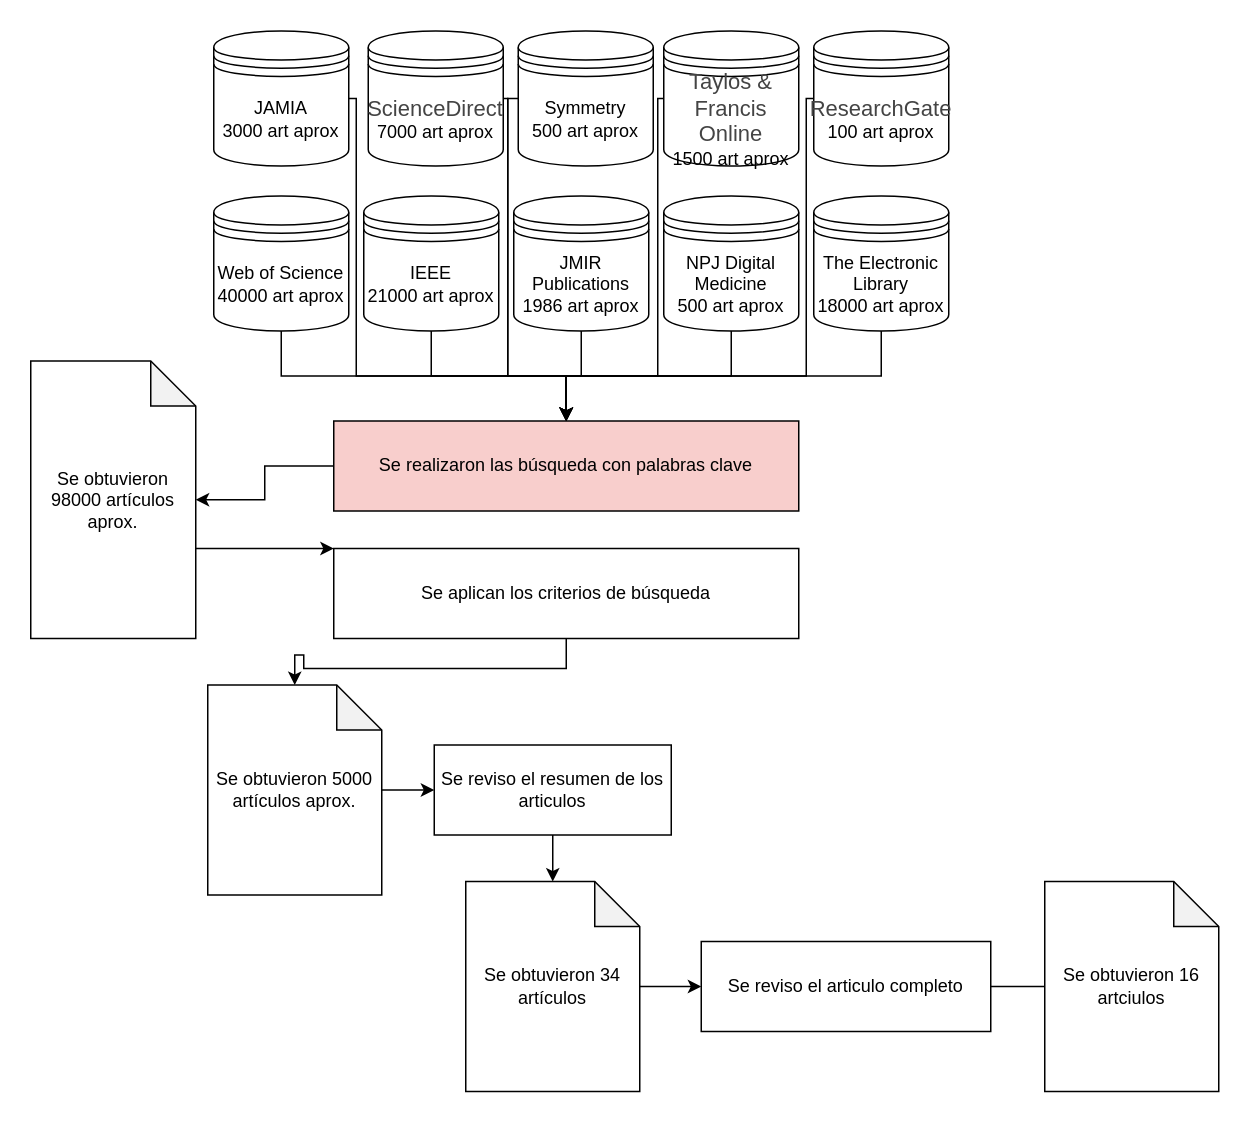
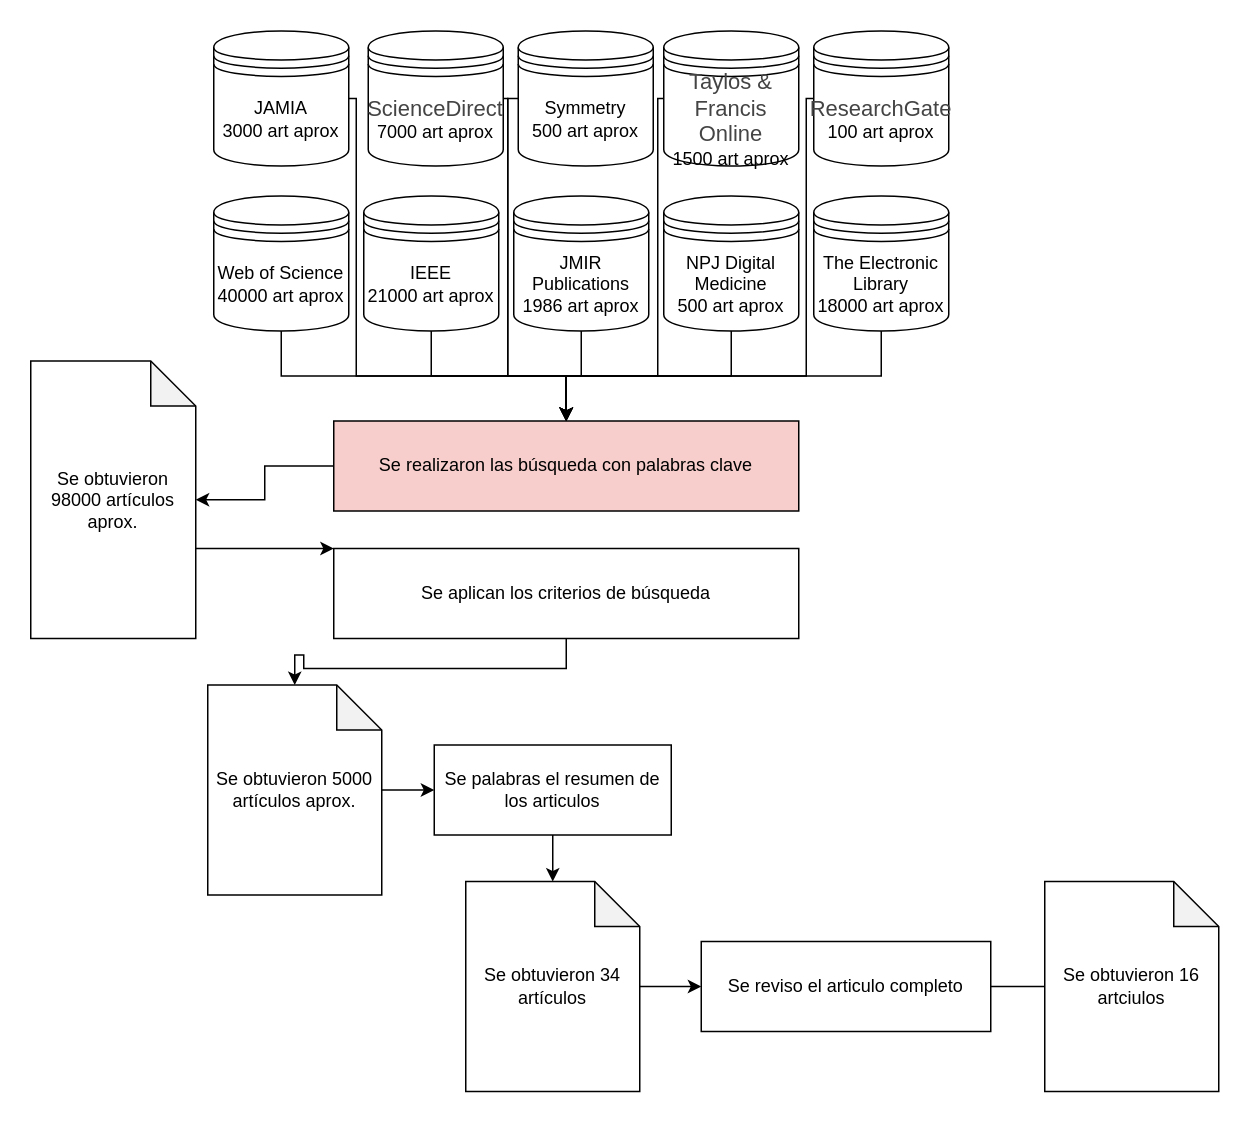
  <mxCell id="0" />
  <mxCell id="1" parent="0" />
  <mxCell id="2" style="edgeStyle=orthogonalEdgeStyle;rounded=0;orthogonalLoop=1;jettySize=auto;html=1;" edge="1" parent="1" source="3" target="13"><mxGeometry relative="1" as="geometry" /></mxCell>
  <mxCell id="3" value="Web of Science&lt;br&gt;40000 art aprox" style="shape=datastore;whiteSpace=wrap;html=1;" vertex="1" parent="1"><mxGeometry x="142" y="130" width="90" height="90" as="geometry" /></mxCell>
  <mxCell id="4" style="edgeStyle=orthogonalEdgeStyle;rounded=0;orthogonalLoop=1;jettySize=auto;html=1;" edge="1" parent="1" source="5" target="13"><mxGeometry relative="1" as="geometry" /></mxCell>
  <mxCell id="5" value="IEEE&lt;br&gt;21000 art aprox" style="shape=datastore;whiteSpace=wrap;html=1;" vertex="1" parent="1"><mxGeometry x="242" y="130" width="90" height="90" as="geometry" /></mxCell>
  <mxCell id="6" style="edgeStyle=orthogonalEdgeStyle;rounded=0;orthogonalLoop=1;jettySize=auto;html=1;entryX=0.5;entryY=0;entryDx=0;entryDy=0;" edge="1" parent="1" source="7" target="13"><mxGeometry relative="1" as="geometry" /></mxCell>
  <mxCell id="7" value="JMIR Publications&lt;br&gt;1986 art aprox" style="shape=datastore;whiteSpace=wrap;html=1;" vertex="1" parent="1"><mxGeometry x="342" y="130" width="90" height="90" as="geometry" /></mxCell>
  <mxCell id="8" style="edgeStyle=orthogonalEdgeStyle;rounded=0;orthogonalLoop=1;jettySize=auto;html=1;entryX=0.5;entryY=0;entryDx=0;entryDy=0;" edge="1" parent="1" source="9" target="13"><mxGeometry relative="1" as="geometry" /></mxCell>
  <mxCell id="9" value="NPJ Digital Medicine&lt;br&gt;500 art aprox" style="shape=datastore;whiteSpace=wrap;html=1;" vertex="1" parent="1"><mxGeometry x="442" y="130" width="90" height="90" as="geometry" /></mxCell>
  <mxCell id="10" style="edgeStyle=orthogonalEdgeStyle;rounded=0;orthogonalLoop=1;jettySize=auto;html=1;entryX=0.5;entryY=0;entryDx=0;entryDy=0;" edge="1" parent="1" source="11" target="13"><mxGeometry relative="1" as="geometry"><Array as="points"><mxPoint x="587" y="250" /><mxPoint x="377" y="250" /></Array></mxGeometry></mxCell>
  <mxCell id="11" value="The Electronic Library&lt;br&gt;18000 art aprox" style="shape=datastore;whiteSpace=wrap;html=1;" vertex="1" parent="1"><mxGeometry x="542" y="130" width="90" height="90" as="geometry" /></mxCell>
  <mxCell id="12" style="edgeStyle=orthogonalEdgeStyle;rounded=0;orthogonalLoop=1;jettySize=auto;html=1;" edge="1" parent="1" source="13" target="15"><mxGeometry relative="1" as="geometry" /></mxCell>
  <mxCell id="13" value="Se realizaron las búsqueda con palabras clave" style="rounded=0;whiteSpace=wrap;html=1;fillColor=#f8cecc;" vertex="1" parent="1"><mxGeometry x="222" y="280" width="310" height="60" as="geometry" /></mxCell>
  <mxCell id="14" style="edgeStyle=orthogonalEdgeStyle;rounded=0;orthogonalLoop=1;jettySize=auto;html=1;" edge="1" parent="1" source="15" target="17"><mxGeometry relative="1" as="geometry"><Array as="points"><mxPoint x="87" y="395" /></Array></mxGeometry></mxCell>
  <mxCell id="15" value="Se obtuvieron 98000 artículos aprox." style="shape=note;whiteSpace=wrap;html=1;backgroundOutline=1;darkOpacity=0.05;" vertex="1" parent="1"><mxGeometry x="20" y="240" width="110" height="185" as="geometry" /></mxCell>
  <mxCell id="16" style="edgeStyle=orthogonalEdgeStyle;rounded=0;orthogonalLoop=1;jettySize=auto;html=1;" edge="1" parent="1" source="17" target="19"><mxGeometry relative="1" as="geometry" /></mxCell>
  <mxCell id="17" value="Se aplican los criterios de búsqueda" style="rounded=0;whiteSpace=wrap;html=1;" vertex="1" parent="1"><mxGeometry x="222" y="365" width="310" height="60" as="geometry" /></mxCell>
  <mxCell id="18" style="edgeStyle=orthogonalEdgeStyle;rounded=0;orthogonalLoop=1;jettySize=auto;html=1;" edge="1" parent="1" source="19" target="21"><mxGeometry relative="1" as="geometry" /></mxCell>
  <mxCell id="19" value="Se obtuvieron 5000 artículos aprox." style="shape=note;whiteSpace=wrap;html=1;backgroundOutline=1;darkOpacity=0.05;" vertex="1" parent="1"><mxGeometry x="138" y="456" width="116" height="140" as="geometry" /></mxCell>
  <mxCell id="20" style="edgeStyle=orthogonalEdgeStyle;rounded=0;orthogonalLoop=1;jettySize=auto;html=1;" edge="1" parent="1" source="21" target="23"><mxGeometry relative="1" as="geometry" /></mxCell>
- <mxCell id="21" value="Se reviso el resumen de los articulos" style="rounded=0;whiteSpace=wrap;html=1;" vertex="1" parent="1"><mxGeometry x="289" y="496" width="158" height="60" as="geometry" /></mxCell>
+ <mxCell id="21" value="Se palabras el resumen de los articulos" style="rounded=0;whiteSpace=wrap;html=1;" vertex="1" parent="1"><mxGeometry x="289" y="496" width="158" height="60" as="geometry" /></mxCell>
  <mxCell id="22" style="edgeStyle=orthogonalEdgeStyle;rounded=0;orthogonalLoop=1;jettySize=auto;html=1;entryX=0;entryY=0.5;entryDx=0;entryDy=0;" edge="1" parent="1" source="23" target="25"><mxGeometry relative="1" as="geometry" /></mxCell>
  <mxCell id="23" value="Se obtuvieron 34 artículos" style="shape=note;whiteSpace=wrap;html=1;backgroundOutline=1;darkOpacity=0.05;" vertex="1" parent="1"><mxGeometry x="310" y="587" width="116" height="140" as="geometry" /></mxCell>
  <mxCell id="24" style="edgeStyle=orthogonalEdgeStyle;rounded=0;orthogonalLoop=1;jettySize=auto;html=1;entryX=0.086;entryY=0.5;entryDx=0;entryDy=0;entryPerimeter=0;" edge="1" parent="1" source="25" target="26"><mxGeometry relative="1" as="geometry" /></mxCell>
  <mxCell id="25" value="Se reviso el articulo completo" style="rounded=0;whiteSpace=wrap;html=1;" vertex="1" parent="1"><mxGeometry x="467" y="627" width="193" height="60" as="geometry" /></mxCell>
  <mxCell id="26" value="Se obtuvieron 16 artciulos" style="shape=note;whiteSpace=wrap;html=1;backgroundOutline=1;darkOpacity=0.05;" vertex="1" parent="1"><mxGeometry x="696" y="587" width="116" height="140" as="geometry" /></mxCell>
  <mxCell id="27" style="edgeStyle=orthogonalEdgeStyle;rounded=0;orthogonalLoop=1;jettySize=auto;html=1;" edge="1" parent="1" source="28" target="13"><mxGeometry relative="1" as="geometry"><Array as="points"><mxPoint x="237" y="65" /><mxPoint x="237" y="250" /><mxPoint x="377" y="250" /></Array></mxGeometry></mxCell>
  <mxCell id="28" value="JAMIA&lt;br&gt;3000 art aprox" style="shape=datastore;whiteSpace=wrap;html=1;" vertex="1" parent="1"><mxGeometry x="142" y="20" width="90" height="90" as="geometry" /></mxCell>
  <mxCell id="29" style="edgeStyle=orthogonalEdgeStyle;rounded=0;orthogonalLoop=1;jettySize=auto;html=1;" edge="1" parent="1" source="30" target="13"><mxGeometry relative="1" as="geometry"><Array as="points"><mxPoint x="338" y="65" /><mxPoint x="338" y="250" /><mxPoint x="377" y="250" /></Array></mxGeometry></mxCell>
  <mxCell id="30" value="&lt;span style=&quot;color: rgb(68 , 68 , 68) ; font-family: &amp;#34;calibri&amp;#34; , sans-serif , &amp;#34;mongolian baiti&amp;#34; , &amp;#34;microsoft yi baiti&amp;#34; , &amp;#34;javanese text&amp;#34; , &amp;#34;yu gothic&amp;#34; ; font-size: 14.667px ; text-align: left&quot;&gt;ScienceDirect&lt;/span&gt;&lt;br&gt;7000 art aprox" style="shape=datastore;whiteSpace=wrap;html=1;" vertex="1" parent="1"><mxGeometry x="245" y="20" width="90" height="90" as="geometry" /></mxCell>
  <mxCell id="31" style="edgeStyle=orthogonalEdgeStyle;rounded=0;orthogonalLoop=1;jettySize=auto;html=1;" edge="1" parent="1" source="32" target="13"><mxGeometry relative="1" as="geometry"><Array as="points"><mxPoint x="338" y="65" /><mxPoint x="338" y="250" /><mxPoint x="377" y="250" /></Array></mxGeometry></mxCell>
  <mxCell id="32" value="Symmetry&lt;br&gt;500 art aprox" style="shape=datastore;whiteSpace=wrap;html=1;" vertex="1" parent="1"><mxGeometry x="345" y="20" width="90" height="90" as="geometry" /></mxCell>
  <mxCell id="33" style="edgeStyle=orthogonalEdgeStyle;rounded=0;orthogonalLoop=1;jettySize=auto;html=1;" edge="1" parent="1" source="34" target="13"><mxGeometry relative="1" as="geometry"><Array as="points"><mxPoint x="438" y="65" /><mxPoint x="438" y="250" /><mxPoint x="377" y="250" /></Array></mxGeometry></mxCell>
  <mxCell id="34" value="&lt;span style=&quot;color: rgb(68 , 68 , 68) ; font-family: &amp;#34;calibri&amp;#34; , sans-serif , &amp;#34;mongolian baiti&amp;#34; , &amp;#34;microsoft yi baiti&amp;#34; , &amp;#34;javanese text&amp;#34; , &amp;#34;yu gothic&amp;#34; ; font-size: 14.667px ; text-align: left&quot;&gt;Taylos &amp;amp; Francis Online&lt;/span&gt;&lt;br&gt;1500 art aprox" style="shape=datastore;whiteSpace=wrap;html=1;" vertex="1" parent="1"><mxGeometry x="442" y="20" width="90" height="90" as="geometry" /></mxCell>
  <mxCell id="35" style="edgeStyle=orthogonalEdgeStyle;rounded=0;orthogonalLoop=1;jettySize=auto;html=1;" edge="1" parent="1" source="36" target="13"><mxGeometry relative="1" as="geometry"><Array as="points"><mxPoint x="537" y="65" /><mxPoint x="537" y="250" /><mxPoint x="377" y="250" /></Array></mxGeometry></mxCell>
  <mxCell id="36" value="&lt;div&gt;&lt;span style=&quot;font-size: 14.667px&quot;&gt;&lt;font color=&quot;#444444&quot; face=&quot;calibri, sans-serif, mongolian baiti, microsoft yi baiti, javanese text, yu gothic&quot;&gt;ResearchGate&lt;/font&gt;&lt;/span&gt;&lt;/div&gt;100 art aprox" style="shape=datastore;whiteSpace=wrap;html=1;align=center;" vertex="1" parent="1"><mxGeometry x="542" y="20" width="90" height="90" as="geometry" /></mxCell>
